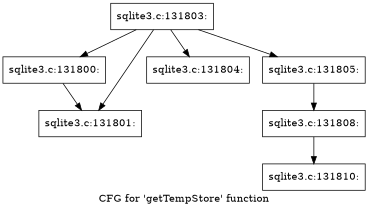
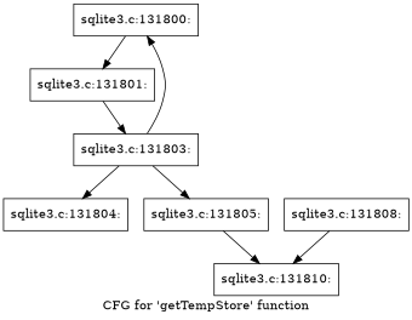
  digraph {
    label="CFG for 'getTempStore' function"
    node [shape=record]
    n1 [label="{sqlite3.c:131800:}"]
    n2 [label="{sqlite3.c:131801:}"]
    n3 [label="{sqlite3.c:131803:}"]
    n4 [label="{sqlite3.c:131804:}"]
    n5 [label="{sqlite3.c:131805:}"]
    n6 [label="{sqlite3.c:131808:}"]
    n7 [label="{sqlite3.c:131810:}"]
    n1 -> n2
-   n3 -> n2
+   n2 -> n3
    n3 -> n1
    n3 -> n4
    n3 -> n5
-   n5 -> n6
+   n5 -> n7
    n6 -> n7
  }
